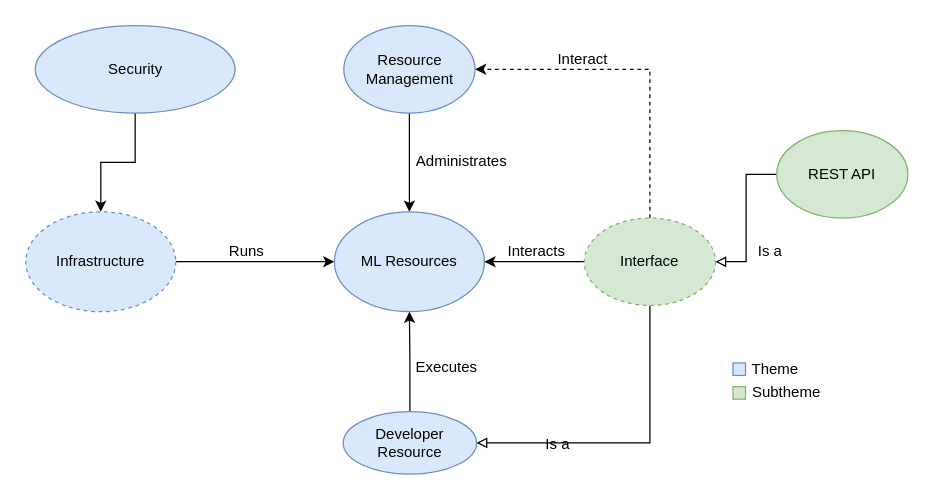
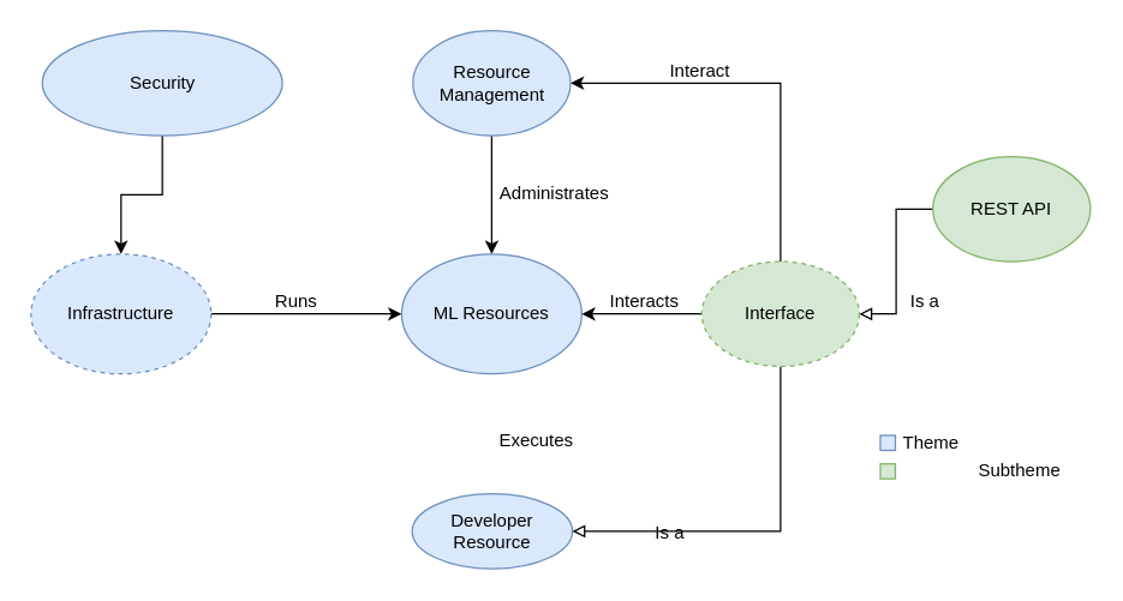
  <mxCell id="0" />
  <mxCell id="1" parent="0" />
  <mxCell id="2" style="edgeStyle=orthogonalEdgeStyle;rounded=0;orthogonalLoop=1;jettySize=auto;html=1;" parent="1" source="3" target="8" edge="1"><mxGeometry relative="1" as="geometry" /></mxCell>
  <mxCell id="3" value="Security" style="ellipse;whiteSpace=wrap;html=1;fillColor=#dae8fc;strokeColor=#6c8ebf;" parent="1" vertex="1"><mxGeometry x="27.5" y="20" width="160" height="70" as="geometry" /></mxCell>
  <mxCell id="4" style="edgeStyle=orthogonalEdgeStyle;rounded=0;orthogonalLoop=1;jettySize=auto;html=1;entryX=0.5;entryY=0;entryDx=0;entryDy=0;" parent="1" source="5" target="6" edge="1"><mxGeometry relative="1" as="geometry" /></mxCell>
  <mxCell id="5" value="Resource Management" style="ellipse;whiteSpace=wrap;html=1;fillColor=#dae8fc;strokeColor=#6c8ebf;" parent="1" vertex="1"><mxGeometry x="274.5" y="20" width="105" height="70" as="geometry" /></mxCell>
  <mxCell id="6" value="ML Resources" style="ellipse;whiteSpace=wrap;html=1;fillColor=#dae8fc;strokeColor=#6c8ebf;" parent="1" vertex="1"><mxGeometry x="267" y="169" width="120" height="80" as="geometry" /></mxCell>
  <mxCell id="7" style="edgeStyle=orthogonalEdgeStyle;rounded=0;orthogonalLoop=1;jettySize=auto;html=1;entryX=0;entryY=0.5;entryDx=0;entryDy=0;" parent="1" source="8" target="6" edge="1"><mxGeometry relative="1" as="geometry" /></mxCell>
  <mxCell id="8" value="Infrastructure" style="ellipse;whiteSpace=wrap;html=1;fillColor=#dae8fc;strokeColor=#6c8ebf;dashed=1;" parent="1" vertex="1"><mxGeometry x="20" y="169" width="120" height="80" as="geometry" /></mxCell>
- <mxCell id="9" style="edgeStyle=orthogonalEdgeStyle;rounded=0;orthogonalLoop=1;jettySize=auto;html=1;entryX=0.5;entryY=1;entryDx=0;entryDy=0;" parent="1" source="10" target="6" edge="1"><mxGeometry relative="1" as="geometry" /></mxCell>
  <mxCell id="10" value="Developer Resource" style="ellipse;whiteSpace=wrap;html=1;fillColor=#dae8fc;strokeColor=#6c8ebf;" parent="1" vertex="1"><mxGeometry x="274" y="329" width="106.78" height="50" as="geometry" /></mxCell>
  <mxCell id="11" value="Administrates" style="text;html=1;align=center;verticalAlign=middle;whiteSpace=wrap;rounded=0;" parent="1" vertex="1"><mxGeometry x="339" y="114" width="60" height="30" as="geometry" /></mxCell>
  <mxCell id="12" value="Executes" style="text;html=1;align=center;verticalAlign=middle;whiteSpace=wrap;rounded=0;" parent="1" vertex="1"><mxGeometry x="327" y="279" width="60" height="30" as="geometry" /></mxCell>
  <mxCell id="13" value="Runs" style="text;html=1;align=center;verticalAlign=middle;whiteSpace=wrap;rounded=0;" parent="1" vertex="1"><mxGeometry x="167" y="186" width="60" height="30" as="geometry" /></mxCell>
- <mxCell id="14" style="edgeStyle=orthogonalEdgeStyle;rounded=0;orthogonalLoop=1;jettySize=auto;html=1;entryX=1;entryY=0.5;entryDx=0;entryDy=0;exitX=0.5;exitY=0;exitDx=0;exitDy=0;dashed=1;" parent="1" source="17" target="5" edge="1"><mxGeometry relative="1" as="geometry" /></mxCell>
+ <mxCell id="14" style="edgeStyle=orthogonalEdgeStyle;rounded=0;orthogonalLoop=1;jettySize=auto;html=1;entryX=1;entryY=0.5;entryDx=0;entryDy=0;exitX=0.5;exitY=0;exitDx=0;exitDy=0;" parent="1" source="17" target="5" edge="1"><mxGeometry relative="1" as="geometry" /></mxCell>
  <mxCell id="15" style="edgeStyle=orthogonalEdgeStyle;rounded=0;orthogonalLoop=1;jettySize=auto;html=1;entryX=1;entryY=0.5;entryDx=0;entryDy=0;" parent="1" source="17" target="6" edge="1"><mxGeometry relative="1" as="geometry" /></mxCell>
  <mxCell id="16" style="edgeStyle=orthogonalEdgeStyle;rounded=0;orthogonalLoop=1;jettySize=auto;html=1;exitX=0.5;exitY=1;exitDx=0;exitDy=0;entryX=1;entryY=0.5;entryDx=0;entryDy=0;endArrow=block;endFill=0;" parent="1" source="17" target="10" edge="1"><mxGeometry relative="1" as="geometry" /></mxCell>
  <mxCell id="17" value="Interface" style="ellipse;whiteSpace=wrap;html=1;fillColor=#d5e8d4;strokeColor=#82b366;dashed=1;" parent="1" vertex="1"><mxGeometry x="467" y="174" width="105" height="70" as="geometry" /></mxCell>
  <mxCell id="18" style="edgeStyle=orthogonalEdgeStyle;rounded=0;orthogonalLoop=1;jettySize=auto;html=1;exitX=0;exitY=0.5;exitDx=0;exitDy=0;entryX=1;entryY=0.5;entryDx=0;entryDy=0;endArrow=block;endFill=0;" parent="1" source="19" target="17" edge="1"><mxGeometry relative="1" as="geometry" /></mxCell>
  <mxCell id="19" value="REST API" style="ellipse;whiteSpace=wrap;html=1;fillColor=#d5e8d4;strokeColor=#82b366;" parent="1" vertex="1"><mxGeometry x="621" y="104" width="105" height="70" as="geometry" /></mxCell>
  <mxCell id="20" value="Is a" style="text;html=1;align=center;verticalAlign=middle;whiteSpace=wrap;rounded=0;" parent="1" vertex="1"><mxGeometry x="416" y="340" width="60" height="30" as="geometry" /></mxCell>
  <mxCell id="21" value="Is a" style="text;html=1;align=center;verticalAlign=middle;whiteSpace=wrap;rounded=0;" parent="1" vertex="1"><mxGeometry x="586" y="186" width="60" height="30" as="geometry" /></mxCell>
  <mxCell id="22" value="Interact" style="text;html=1;align=center;verticalAlign=middle;whiteSpace=wrap;rounded=0;" parent="1" vertex="1"><mxGeometry x="436" y="32" width="60" height="30" as="geometry" /></mxCell>
  <mxCell id="23" value="Interacts" style="text;html=1;align=center;verticalAlign=middle;whiteSpace=wrap;rounded=0;" parent="1" vertex="1"><mxGeometry x="399" y="186" width="60" height="30" as="geometry" /></mxCell>
  <mxCell id="24" value="" style="rounded=0;whiteSpace=wrap;html=1;fillColor=#dae8fc;strokeColor=#6c8ebf;" vertex="1" parent="1"><mxGeometry x="586" y="290" width="10" height="10" as="geometry" /></mxCell>
  <mxCell id="25" value="" style="rounded=0;whiteSpace=wrap;html=1;fillColor=#d5e8d4;strokeColor=#82b366;" vertex="1" parent="1"><mxGeometry x="586" y="309" width="10" height="10" as="geometry" /></mxCell>
  <mxCell id="26" value="Theme" style="text;html=1;align=center;verticalAlign=middle;whiteSpace=wrap;rounded=0;" vertex="1" parent="1"><mxGeometry x="595" y="285.5" width="50" height="19" as="geometry" /></mxCell>
- <mxCell id="27" value="Subtheme" style="text;html=1;align=center;verticalAlign=middle;whiteSpace=wrap;rounded=0;" vertex="1" parent="1"><mxGeometry x="604" y="304.5" width="50" height="19" as="geometry" /></mxCell>
+ <mxCell id="27" value="Subtheme" style="text;html=1;align=center;verticalAlign=middle;whiteSpace=wrap;rounded=0;" vertex="1" parent="1"><mxGeometry x="654" y="304.5" width="50" height="19" as="geometry" /></mxCell>
